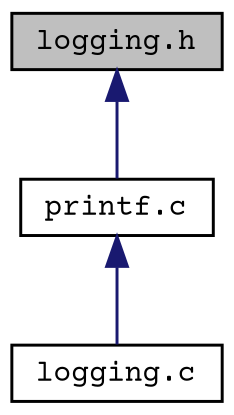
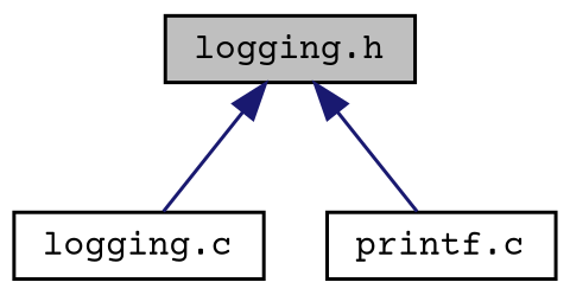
  digraph {
    fontname="Courier Prime"
    node [color=black fillcolor=white fontname="Courier Prime" fontsize=10 shape=record style=filled]
    edge [color=midnightblue dir=back fontname="Courier Prime" fontsize=10 labelfontname=Helvetica labelfontsize=10 style=solid]
    n1 [fillcolor=grey75 fontcolor=black height=0.2 label="logging.h" width=0.4]
    n2 [height=0.2 label="logging.c" width=0.4]
    n3 [height=0.2 label="printf.c" width=0.4]
-   n3 -> n2
+   n1 -> n2
    n1 -> n3
  }
